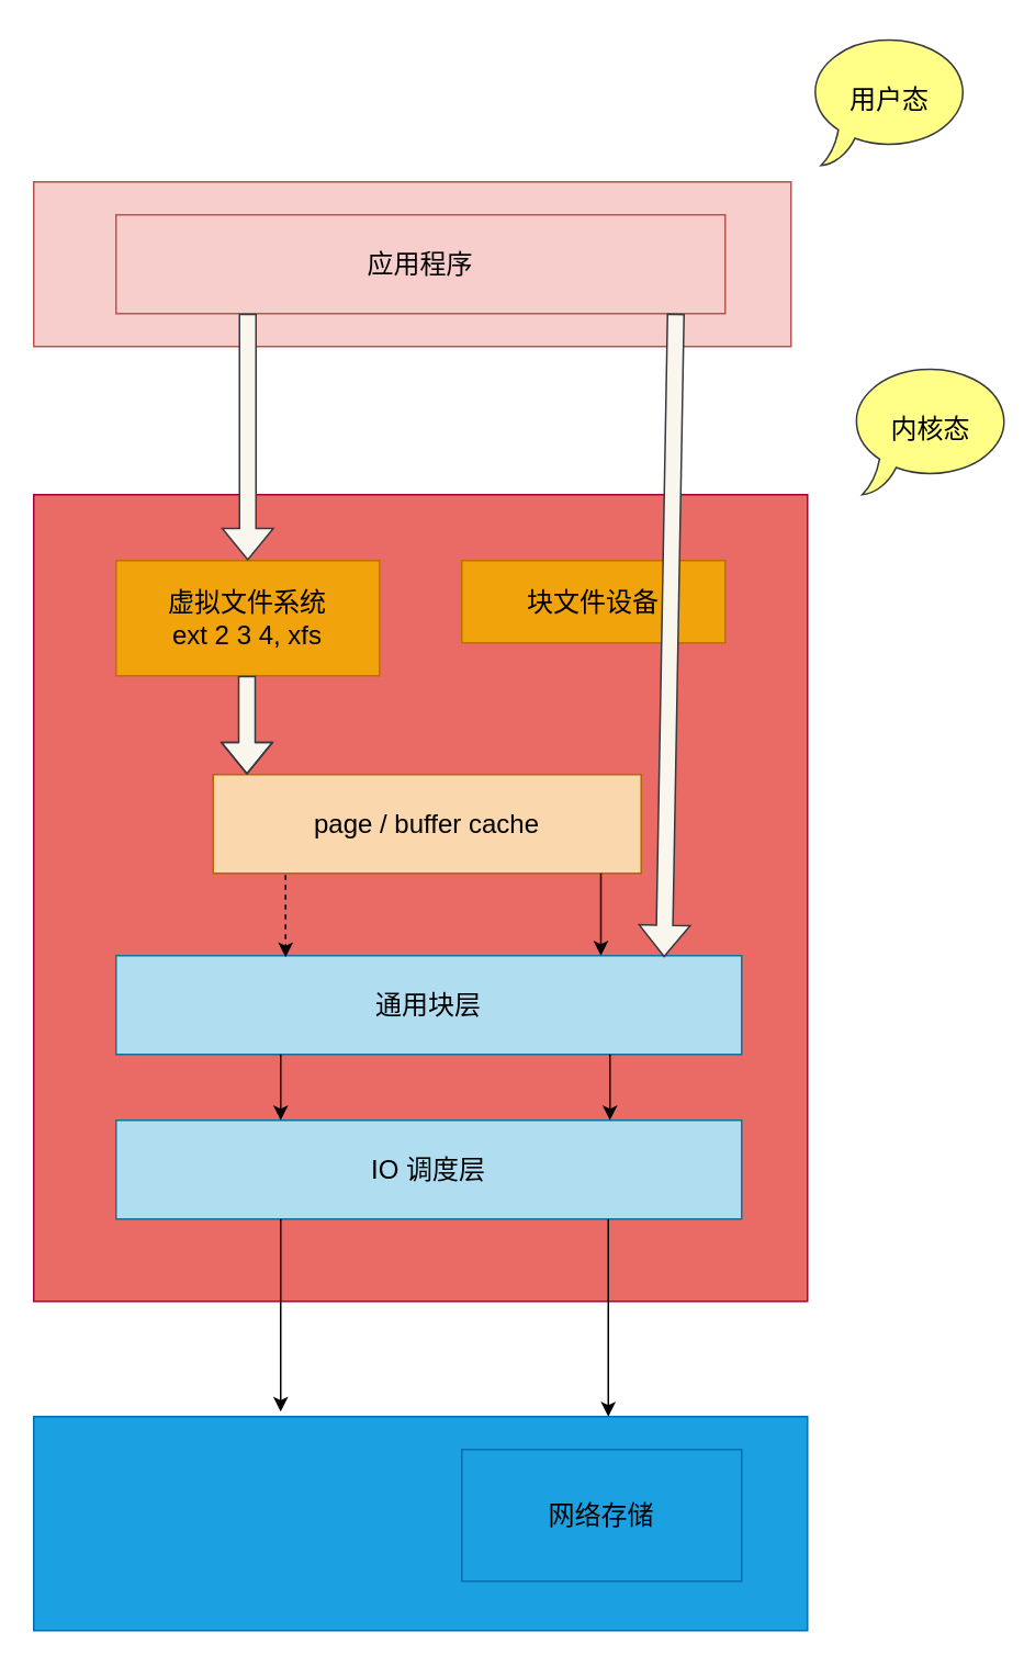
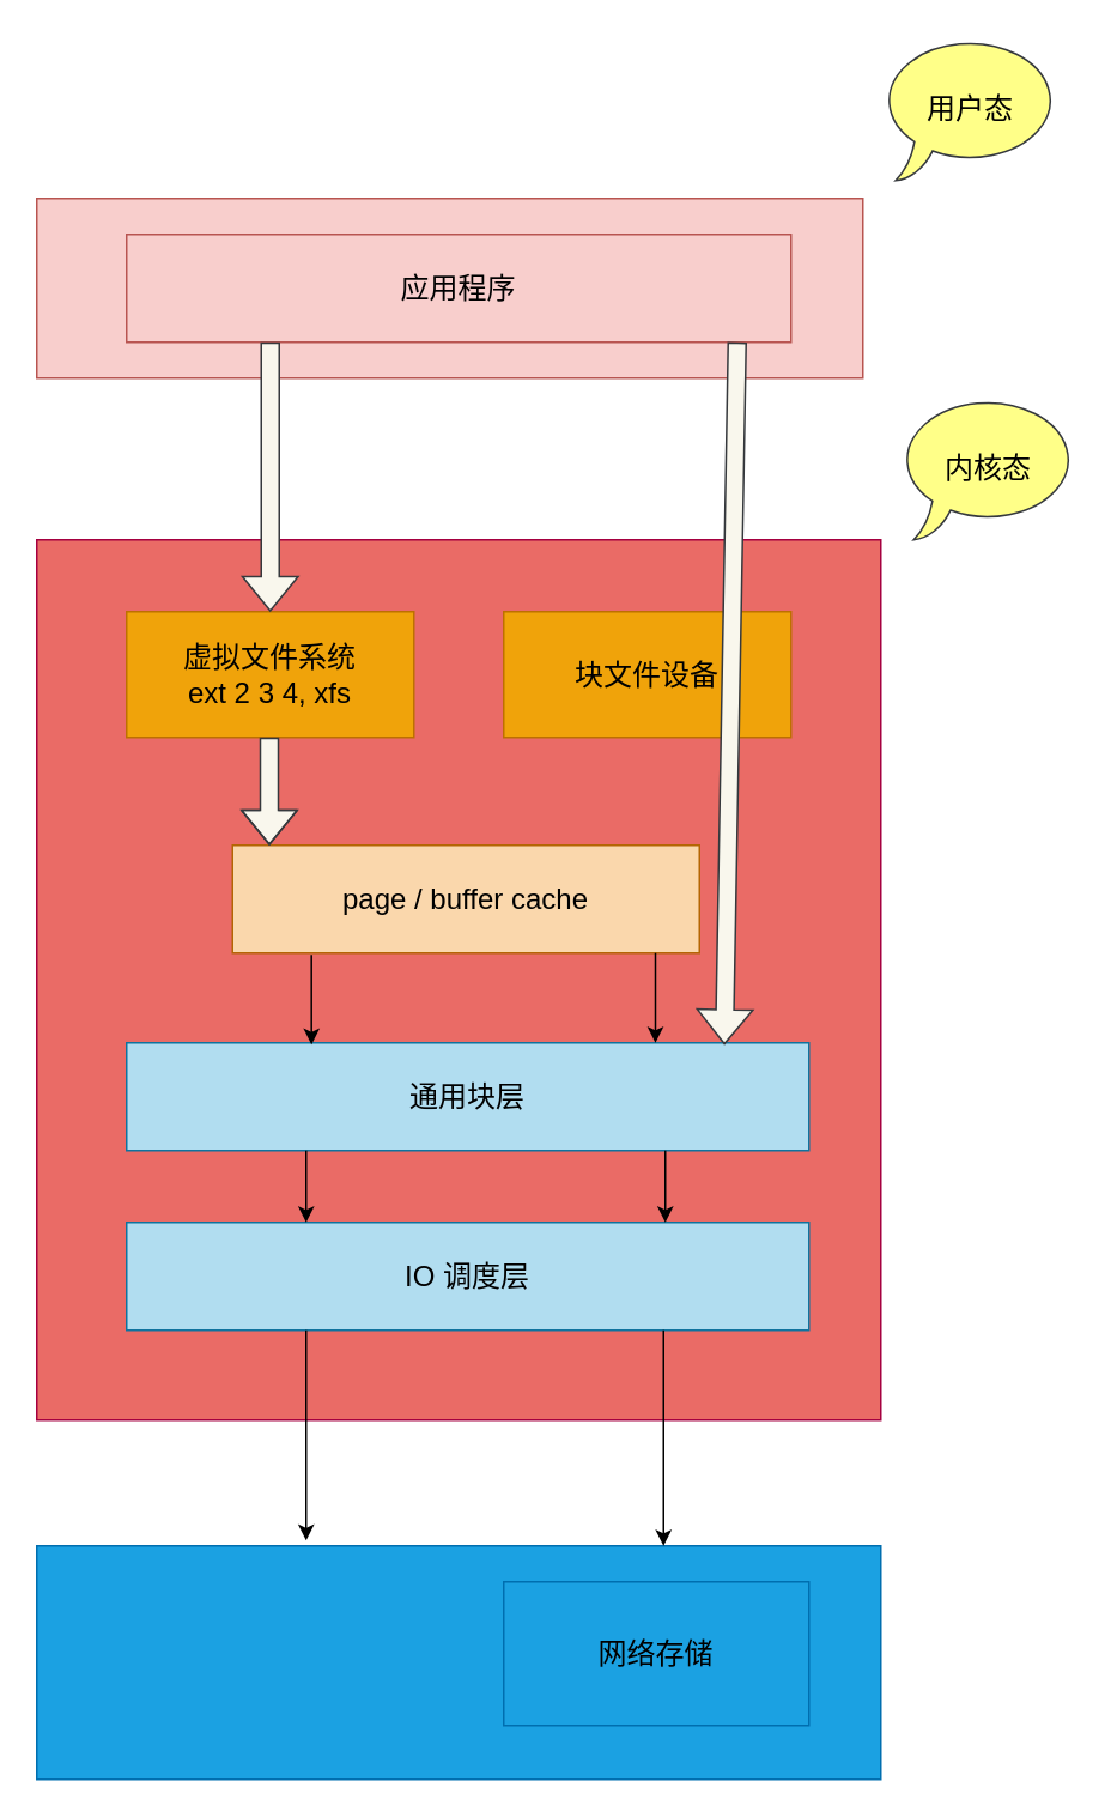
  <mxCell id="0" />
  <mxCell id="1" parent="0" />
  <mxCell id="2" value="" style="rounded=0;whiteSpace=wrap;html=1;fillColor=#f8cecc;strokeColor=#b85450;fontSize=16;" vertex="1" parent="1"><mxGeometry x="20" y="110" width="460" height="100" as="geometry" /></mxCell>
  <mxCell id="3" value="应用程序" style="rounded=0;whiteSpace=wrap;html=1;fillColor=#f8cecc;strokeColor=#b85450;fontSize=16;" vertex="1" parent="1"><mxGeometry x="70" y="130" width="370" height="60" as="geometry" /></mxCell>
  <mxCell id="4" value="用户态" style="whiteSpace=wrap;html=1;shape=mxgraph.basic.oval_callout;fillColor=#ffff88;strokeColor=#36393d;fontSize=16;" vertex="1" parent="1"><mxGeometry x="490" y="20" width="100" height="80" as="geometry" /></mxCell>
  <mxCell id="5" value="" style="rounded=0;whiteSpace=wrap;html=1;fillColor=#EA6B66;strokeColor=#A50040;fontColor=#ffffff;fontSize=16;" vertex="1" parent="1"><mxGeometry x="20" y="300" width="470" height="490" as="geometry" /></mxCell>
  <mxCell id="6" value="虚拟文件系统&lt;div&gt;ext 2 3 4, xfs&lt;/div&gt;" style="rounded=0;whiteSpace=wrap;html=1;fillColor=#f0a30a;strokeColor=#BD7000;fontColor=#000000;fontSize=16;" vertex="1" parent="1"><mxGeometry x="70" y="340" width="160" height="70" as="geometry" /></mxCell>
- <mxCell id="7" value="块文件设备" style="rounded=0;whiteSpace=wrap;html=1;fillColor=#f0a30a;fontColor=#000000;strokeColor=#BD7000;fontSize=16;" vertex="1" parent="1"><mxGeometry x="280" y="340" width="160" height="50" as="geometry" /></mxCell>
+ <mxCell id="7" value="块文件设备" style="rounded=0;whiteSpace=wrap;html=1;fillColor=#f0a30a;fontColor=#000000;strokeColor=#BD7000;fontSize=16;" vertex="1" parent="1"><mxGeometry x="280" y="340" width="160" height="70" as="geometry" /></mxCell>
  <mxCell id="8" value="page / buffer cache" style="rounded=0;whiteSpace=wrap;html=1;fillColor=#fad7ac;strokeColor=#b46504;fontSize=16;" vertex="1" parent="1"><mxGeometry x="129" y="470" width="260" height="60" as="geometry" /></mxCell>
  <mxCell id="9" value="通用块层" style="rounded=0;whiteSpace=wrap;html=1;fillColor=#b1ddf0;strokeColor=#10739e;fontSize=16;" vertex="1" parent="1"><mxGeometry x="70" y="580" width="380" height="60" as="geometry" /></mxCell>
  <mxCell id="10" value="IO 调度层" style="rounded=0;whiteSpace=wrap;html=1;fillColor=#b1ddf0;strokeColor=#10739e;fontSize=16;" vertex="1" parent="1"><mxGeometry x="70" y="680" width="380" height="60" as="geometry" /></mxCell>
  <mxCell id="11" value="" style="rounded=0;whiteSpace=wrap;html=1;fillColor=#1ba1e2;fontColor=#ffffff;strokeColor=#006EAF;fontSize=16;" vertex="1" parent="1"><mxGeometry x="20" y="860" width="470" height="130" as="geometry" /></mxCell>
  <mxCell id="12" value="网络存储" style="rounded=0;whiteSpace=wrap;html=1;fillColor=#1ba1e2;fontColor=default;strokeColor=#006EAF;fontSize=16;" vertex="1" parent="1"><mxGeometry x="280" y="880" width="170" height="80" as="geometry" /></mxCell>
- <mxCell id="13" value="内核态" style="whiteSpace=wrap;html=1;shape=mxgraph.basic.oval_callout;fillColor=#ffff88;strokeColor=#36393d;fontSize=16;" vertex="1" parent="1"><mxGeometry x="515" y="220" width="100" height="80" as="geometry" /></mxCell>
+ <mxCell id="13" value="内核态" style="whiteSpace=wrap;html=1;shape=mxgraph.basic.oval_callout;fillColor=#ffff88;strokeColor=#36393d;fontSize=16;" vertex="1" parent="1"><mxGeometry x="500" y="220" width="100" height="80" as="geometry" /></mxCell>
  <mxCell id="14" value="" style="shape=flexArrow;endArrow=classic;html=1;rounded=0;fillColor=#f9f7ed;strokeColor=#36393d;fontSize=16;" edge="1" parent="1" target="6"><mxGeometry width="50" height="50" relative="1" as="geometry"><mxPoint x="150" y="190" as="sourcePoint" /><mxPoint x="-10" y="240" as="targetPoint" /></mxGeometry></mxCell>
  <mxCell id="15" value="" style="shape=flexArrow;endArrow=classic;html=1;rounded=0;entryX=0.876;entryY=0.017;entryDx=0;entryDy=0;entryPerimeter=0;fillColor=#f9f7ed;strokeColor=#36393d;fontSize=16;" edge="1" parent="1" target="9"><mxGeometry width="50" height="50" relative="1" as="geometry"><mxPoint x="410" y="190" as="sourcePoint" /><mxPoint x="410" y="340" as="targetPoint" /></mxGeometry></mxCell>
  <mxCell id="16" value="" style="shape=flexArrow;endArrow=classic;html=1;rounded=0;fillColor=#f9f7ed;strokeColor=#36393d;fontSize=16;" edge="1" parent="1"><mxGeometry width="50" height="50" relative="1" as="geometry"><mxPoint x="149.5" y="410" as="sourcePoint" /><mxPoint x="149.5" y="470" as="targetPoint" /><Array as="points"><mxPoint x="149.5" y="550" /><mxPoint x="149.5" y="470" /></Array></mxGeometry></mxCell>
- <mxCell id="17" value="" style="endArrow=classic;html=1;rounded=0;exitX=0.169;exitY=1.017;exitDx=0;exitDy=0;exitPerimeter=0;entryX=0.271;entryY=0.017;entryDx=0;entryDy=0;entryPerimeter=0;fontSize=16;dashed=1;" edge="1" parent="1" source="8" target="9"><mxGeometry width="50" height="50" relative="1" as="geometry"><mxPoint x="490" y="580" as="sourcePoint" /><mxPoint x="171" y="570" as="targetPoint" /></mxGeometry></mxCell>
+ <mxCell id="17" value="" style="endArrow=classic;html=1;rounded=0;exitX=0.169;exitY=1.017;exitDx=0;exitDy=0;exitPerimeter=0;entryX=0.271;entryY=0.017;entryDx=0;entryDy=0;entryPerimeter=0;fontSize=16;" edge="1" parent="1" source="8" target="9"><mxGeometry width="50" height="50" relative="1" as="geometry"><mxPoint x="490" y="580" as="sourcePoint" /><mxPoint x="171" y="570" as="targetPoint" /></mxGeometry></mxCell>
  <mxCell id="18" value="" style="endArrow=classic;html=1;rounded=0;exitX=0.169;exitY=1.017;exitDx=0;exitDy=0;exitPerimeter=0;entryX=0.271;entryY=0.017;entryDx=0;entryDy=0;entryPerimeter=0;fontSize=16;" edge="1" parent="1"><mxGeometry width="50" height="50" relative="1" as="geometry"><mxPoint x="364.5" y="530" as="sourcePoint" /><mxPoint x="364.5" y="580" as="targetPoint" /></mxGeometry></mxCell>
  <mxCell id="19" value="" style="endArrow=classic;html=1;rounded=0;exitX=0.169;exitY=1.017;exitDx=0;exitDy=0;exitPerimeter=0;fontSize=16;" edge="1" parent="1"><mxGeometry width="50" height="50" relative="1" as="geometry"><mxPoint x="170" y="640" as="sourcePoint" /><mxPoint x="170" y="680" as="targetPoint" /></mxGeometry></mxCell>
  <mxCell id="20" value="" style="endArrow=classic;html=1;rounded=0;exitX=0.169;exitY=1.017;exitDx=0;exitDy=0;exitPerimeter=0;fontSize=16;" edge="1" parent="1"><mxGeometry width="50" height="50" relative="1" as="geometry"><mxPoint x="370" y="640" as="sourcePoint" /><mxPoint x="370" y="680" as="targetPoint" /></mxGeometry></mxCell>
  <mxCell id="21" value="" style="endArrow=classic;html=1;rounded=0;exitX=0.169;exitY=1.017;exitDx=0;exitDy=0;exitPerimeter=0;fontSize=16;" edge="1" parent="1"><mxGeometry width="50" height="50" relative="1" as="geometry"><mxPoint x="170" y="740" as="sourcePoint" /><mxPoint x="170" y="857" as="targetPoint" /></mxGeometry></mxCell>
  <mxCell id="22" value="" style="endArrow=classic;html=1;rounded=0;exitX=0.169;exitY=1.017;exitDx=0;exitDy=0;exitPerimeter=0;entryX=0.75;entryY=0;entryDx=0;entryDy=0;fontSize=16;" edge="1" parent="1"><mxGeometry width="50" height="50" relative="1" as="geometry"><mxPoint x="369" y="740" as="sourcePoint" /><mxPoint x="369" y="860" as="targetPoint" /></mxGeometry></mxCell>
